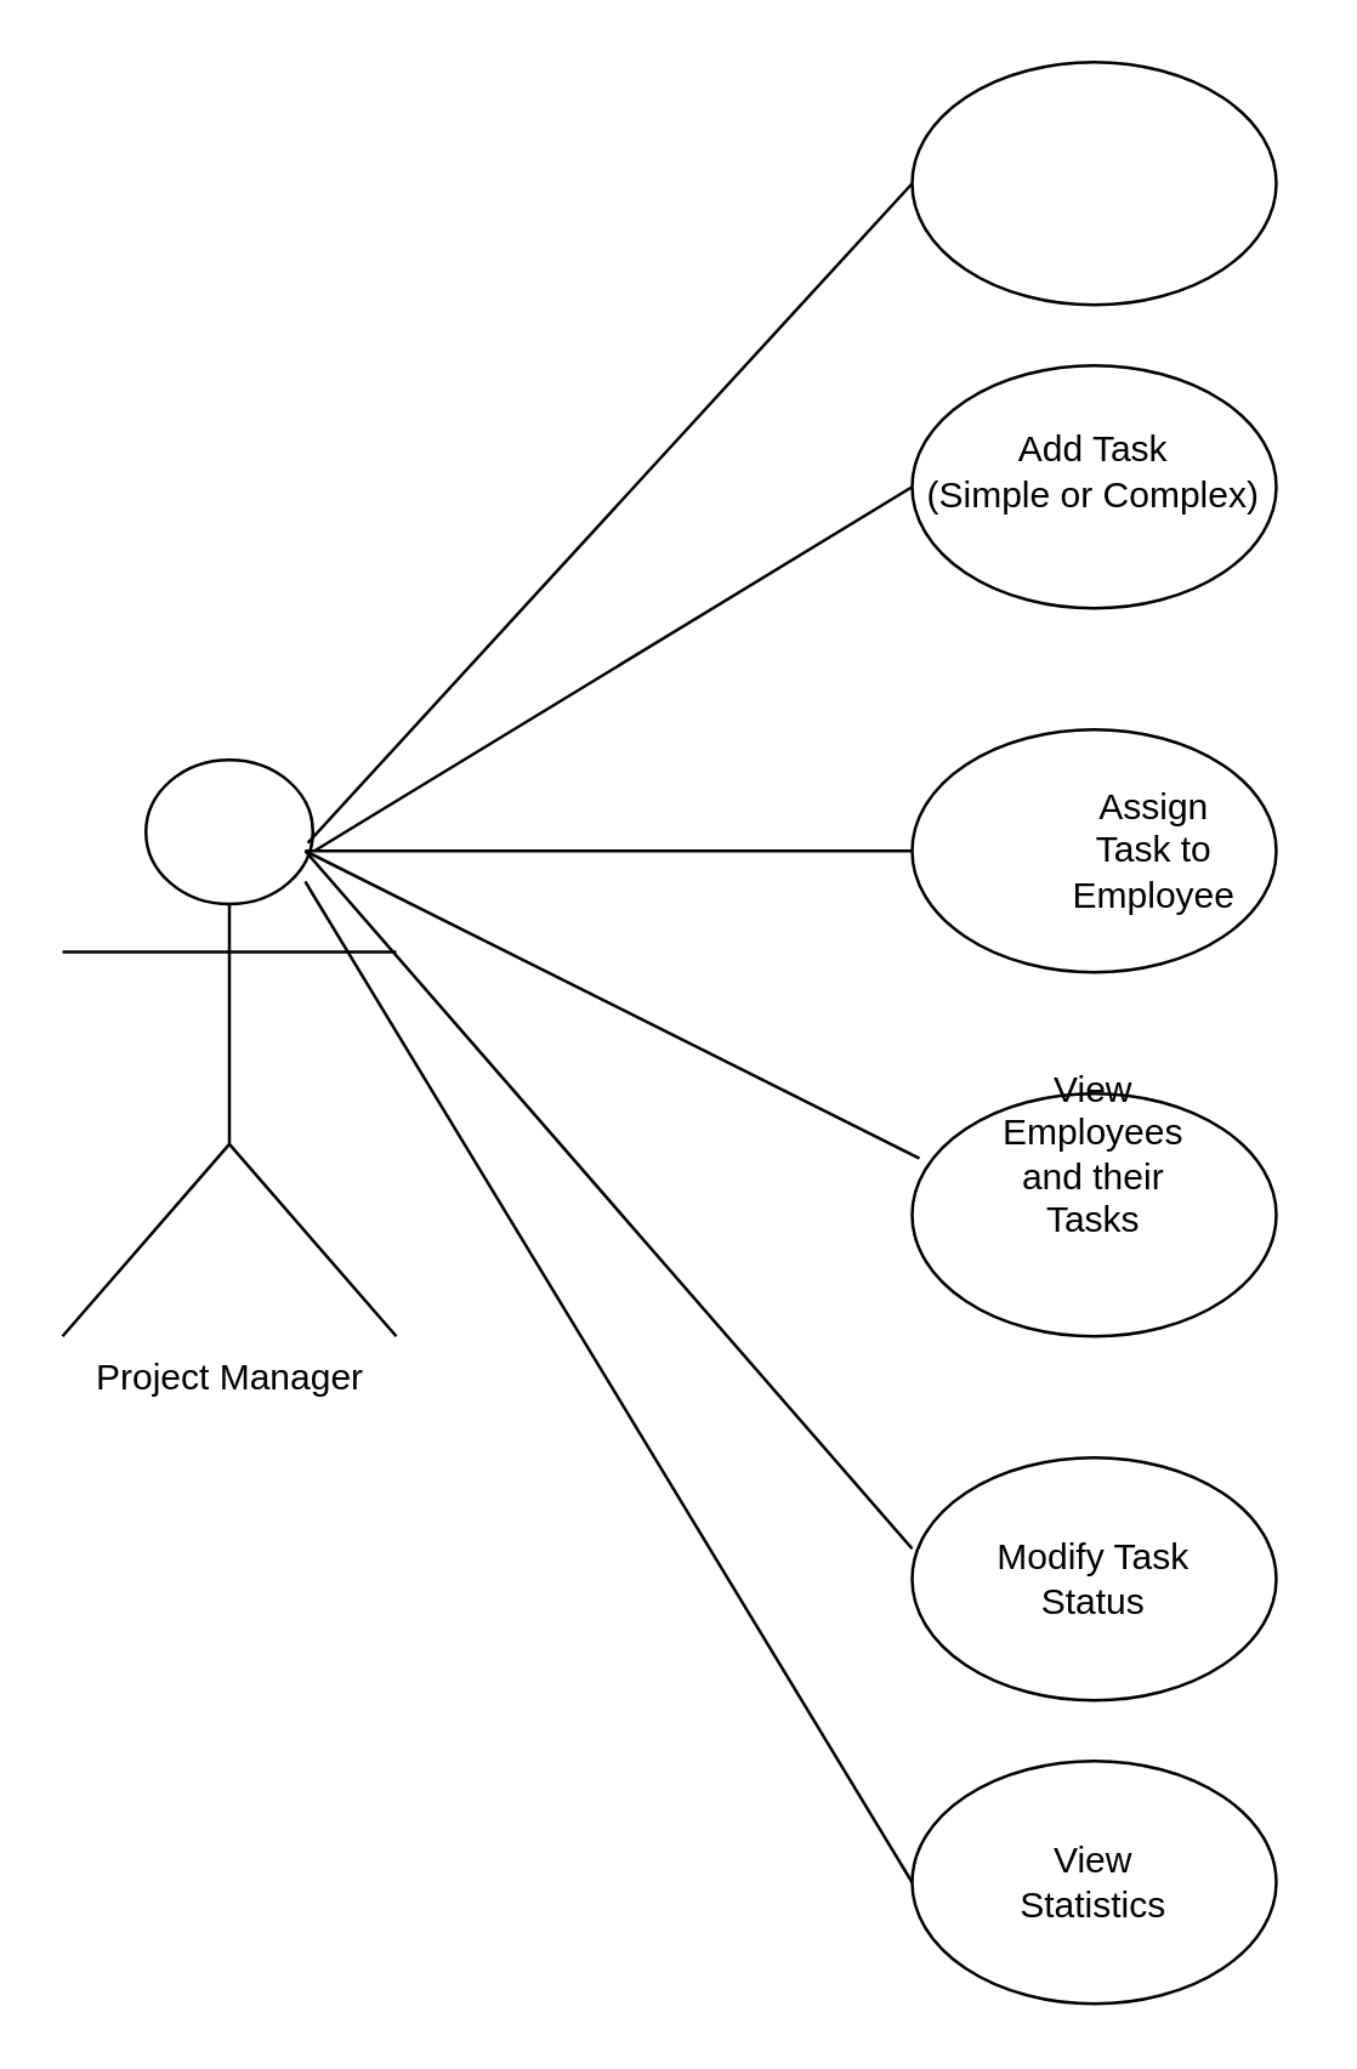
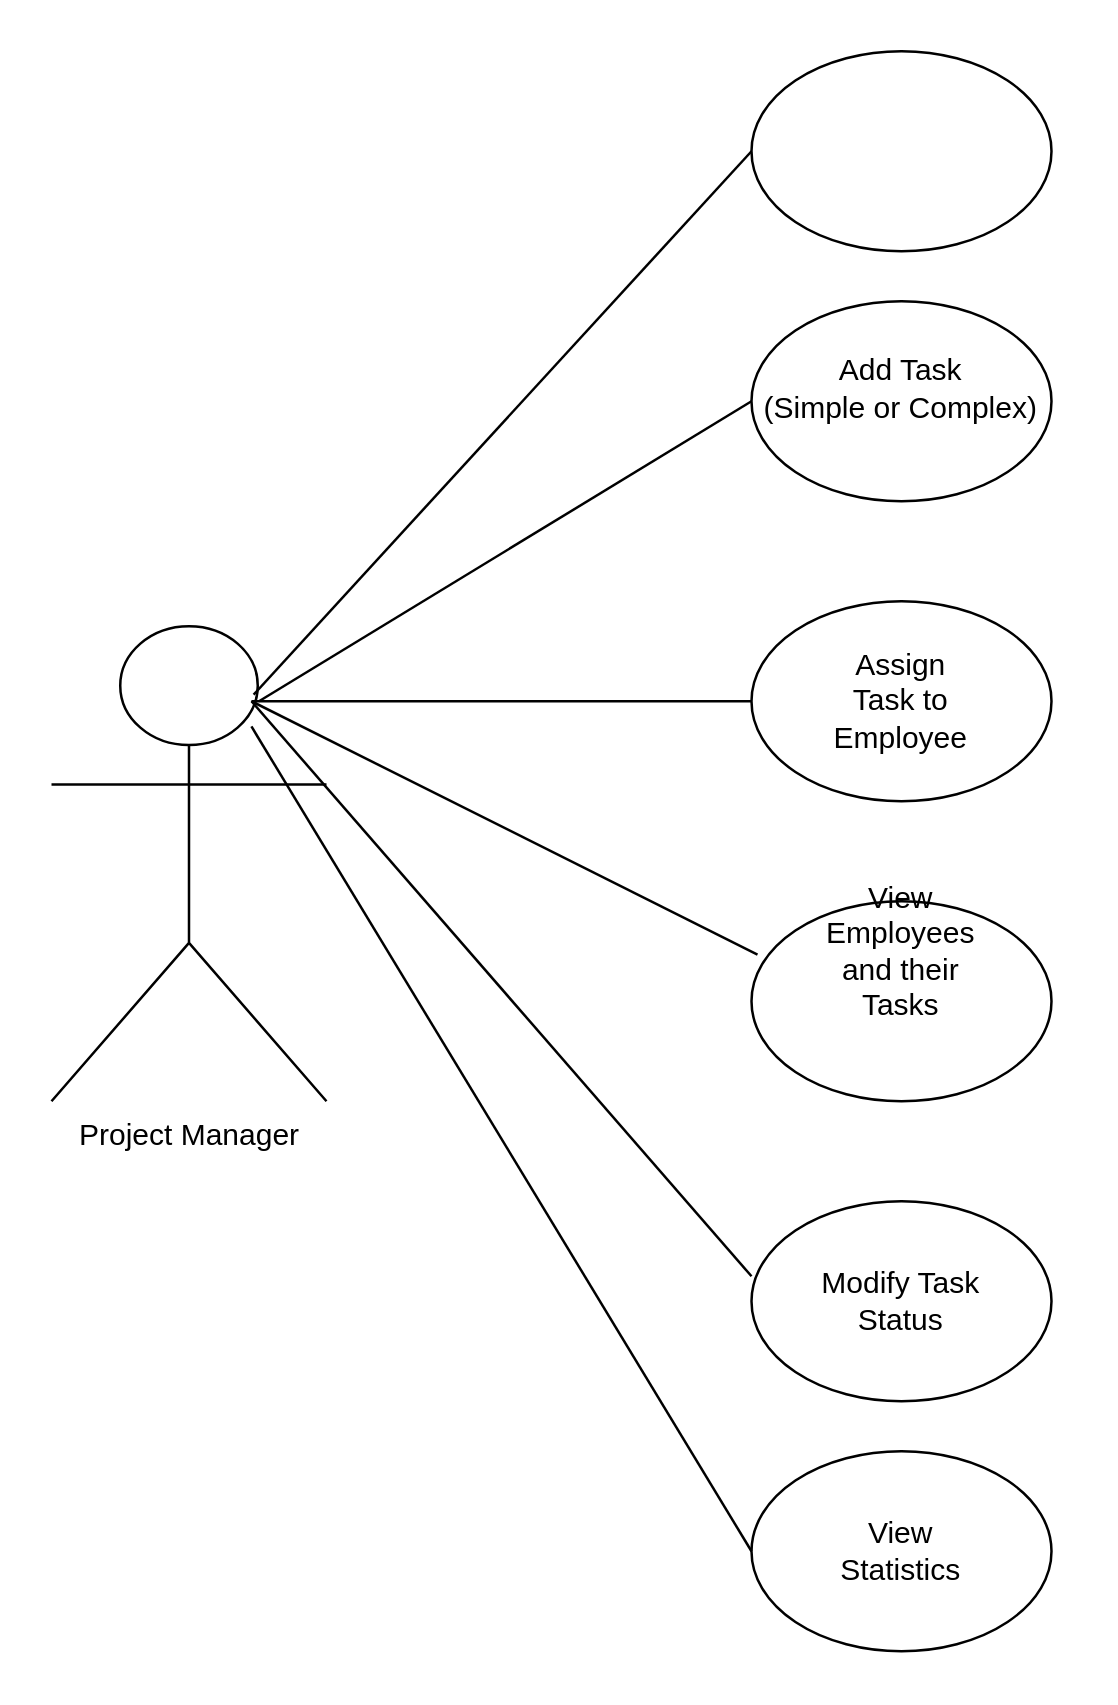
  <mxCell id="0" />
  <mxCell id="1" parent="0" />
  <mxCell id="2" value="&lt;div&gt;Project Manager&lt;/div&gt;&lt;div&gt;&lt;br&gt;&lt;/div&gt;" style="shape=umlActor;verticalLabelPosition=bottom;verticalAlign=top;html=1;" vertex="1" parent="1"><mxGeometry x="20" y="250" width="110" height="190" as="geometry" /></mxCell>
  <mxCell id="3" value="" style="ellipse;whiteSpace=wrap;html=1;" vertex="1" parent="1"><mxGeometry x="300" y="20" width="120" height="80" as="geometry" /></mxCell>
  <mxCell id="4" value="" style="ellipse;whiteSpace=wrap;html=1;" vertex="1" parent="1"><mxGeometry x="300" y="120" width="120" height="80" as="geometry" /></mxCell>
  <mxCell id="5" value="" style="ellipse;whiteSpace=wrap;html=1;" vertex="1" parent="1"><mxGeometry x="300" y="240" width="120" height="80" as="geometry" /></mxCell>
  <mxCell id="6" value="" style="ellipse;whiteSpace=wrap;html=1;" vertex="1" parent="1"><mxGeometry x="300" y="360" width="120" height="80" as="geometry" /></mxCell>
  <mxCell id="7" value="" style="ellipse;whiteSpace=wrap;html=1;" vertex="1" parent="1"><mxGeometry x="300" y="480" width="120" height="80" as="geometry" /></mxCell>
  <mxCell id="8" value="" style="ellipse;whiteSpace=wrap;html=1;" vertex="1" parent="1"><mxGeometry x="300" y="580" width="120" height="80" as="geometry" /></mxCell>
  <mxCell id="9" value="" style="endArrow=none;html=1;rounded=0;entryX=0;entryY=0.5;entryDx=0;entryDy=0;exitX=0.735;exitY=0.144;exitDx=0;exitDy=0;exitPerimeter=0;" edge="1" parent="1" source="2" target="3"><mxGeometry width="50" height="50" relative="1" as="geometry"><mxPoint x="100" y="250" as="sourcePoint" /><mxPoint x="150" y="200" as="targetPoint" /></mxGeometry></mxCell>
  <mxCell id="10" value="" style="endArrow=none;html=1;rounded=0;entryX=0;entryY=0.5;entryDx=0;entryDy=0;" edge="1" parent="1" target="4"><mxGeometry width="50" height="50" relative="1" as="geometry"><mxPoint x="103" y="280" as="sourcePoint" /><mxPoint x="150" y="220" as="targetPoint" /></mxGeometry></mxCell>
  <mxCell id="11" value="" style="endArrow=none;html=1;rounded=0;" edge="1" parent="1" target="5"><mxGeometry width="50" height="50" relative="1" as="geometry"><mxPoint x="100" y="280" as="sourcePoint" /><mxPoint x="150" y="230" as="targetPoint" /></mxGeometry></mxCell>
  <mxCell id="12" value="" style="endArrow=none;html=1;rounded=0;entryX=0.02;entryY=0.267;entryDx=0;entryDy=0;entryPerimeter=0;" edge="1" parent="1" target="6"><mxGeometry width="50" height="50" relative="1" as="geometry"><mxPoint x="100" y="280" as="sourcePoint" /><mxPoint x="150" y="230" as="targetPoint" /></mxGeometry></mxCell>
  <mxCell id="13" value="" style="endArrow=none;html=1;rounded=0;" edge="1" parent="1"><mxGeometry width="50" height="50" relative="1" as="geometry"><mxPoint x="300" y="510" as="sourcePoint" /><mxPoint x="100" y="280" as="targetPoint" /></mxGeometry></mxCell>
  <mxCell id="14" value="" style="endArrow=none;html=1;rounded=0;entryX=0.727;entryY=0.211;entryDx=0;entryDy=0;entryPerimeter=0;" edge="1" parent="1" target="2"><mxGeometry width="50" height="50" relative="1" as="geometry"><mxPoint x="300" y="620" as="sourcePoint" /><mxPoint x="350" y="570" as="targetPoint" /></mxGeometry></mxCell>
  <mxCell id="15" value="&lt;div&gt;Add Task&lt;/div&gt;&lt;div&gt;(Simple or Complex)&lt;/div&gt;" style="text;html=1;align=center;verticalAlign=middle;whiteSpace=wrap;rounded=0;" vertex="1" parent="1"><mxGeometry x="295" y="140" width="130" height="30" as="geometry" /></mxCell>
- <mxCell id="16" value="Assign Task to Employee" style="text;html=1;align=center;verticalAlign=middle;whiteSpace=wrap;rounded=0;" vertex="1" parent="1"><mxGeometry x="350" y="265" width="60" height="30" as="geometry" /></mxCell>
+ <mxCell id="16" value="Assign Task to Employee" style="text;html=1;align=center;verticalAlign=middle;whiteSpace=wrap;rounded=0;" vertex="1" parent="1"><mxGeometry x="330" y="265" width="60" height="30" as="geometry" /></mxCell>
  <mxCell id="17" value="View Employees and their Tasks" style="text;html=1;align=center;verticalAlign=middle;whiteSpace=wrap;rounded=0;" vertex="1" parent="1"><mxGeometry x="330" y="365" width="60" height="30" as="geometry" /></mxCell>
  <mxCell id="18" value="Modify Task Status" style="text;html=1;align=center;verticalAlign=middle;whiteSpace=wrap;rounded=0;" vertex="1" parent="1"><mxGeometry x="320" y="505" width="80" height="30" as="geometry" /></mxCell>
  <mxCell id="19" value="View Statistics" style="text;html=1;align=center;verticalAlign=middle;whiteSpace=wrap;rounded=0;" vertex="1" parent="1"><mxGeometry x="330" y="605" width="60" height="30" as="geometry" /></mxCell>
